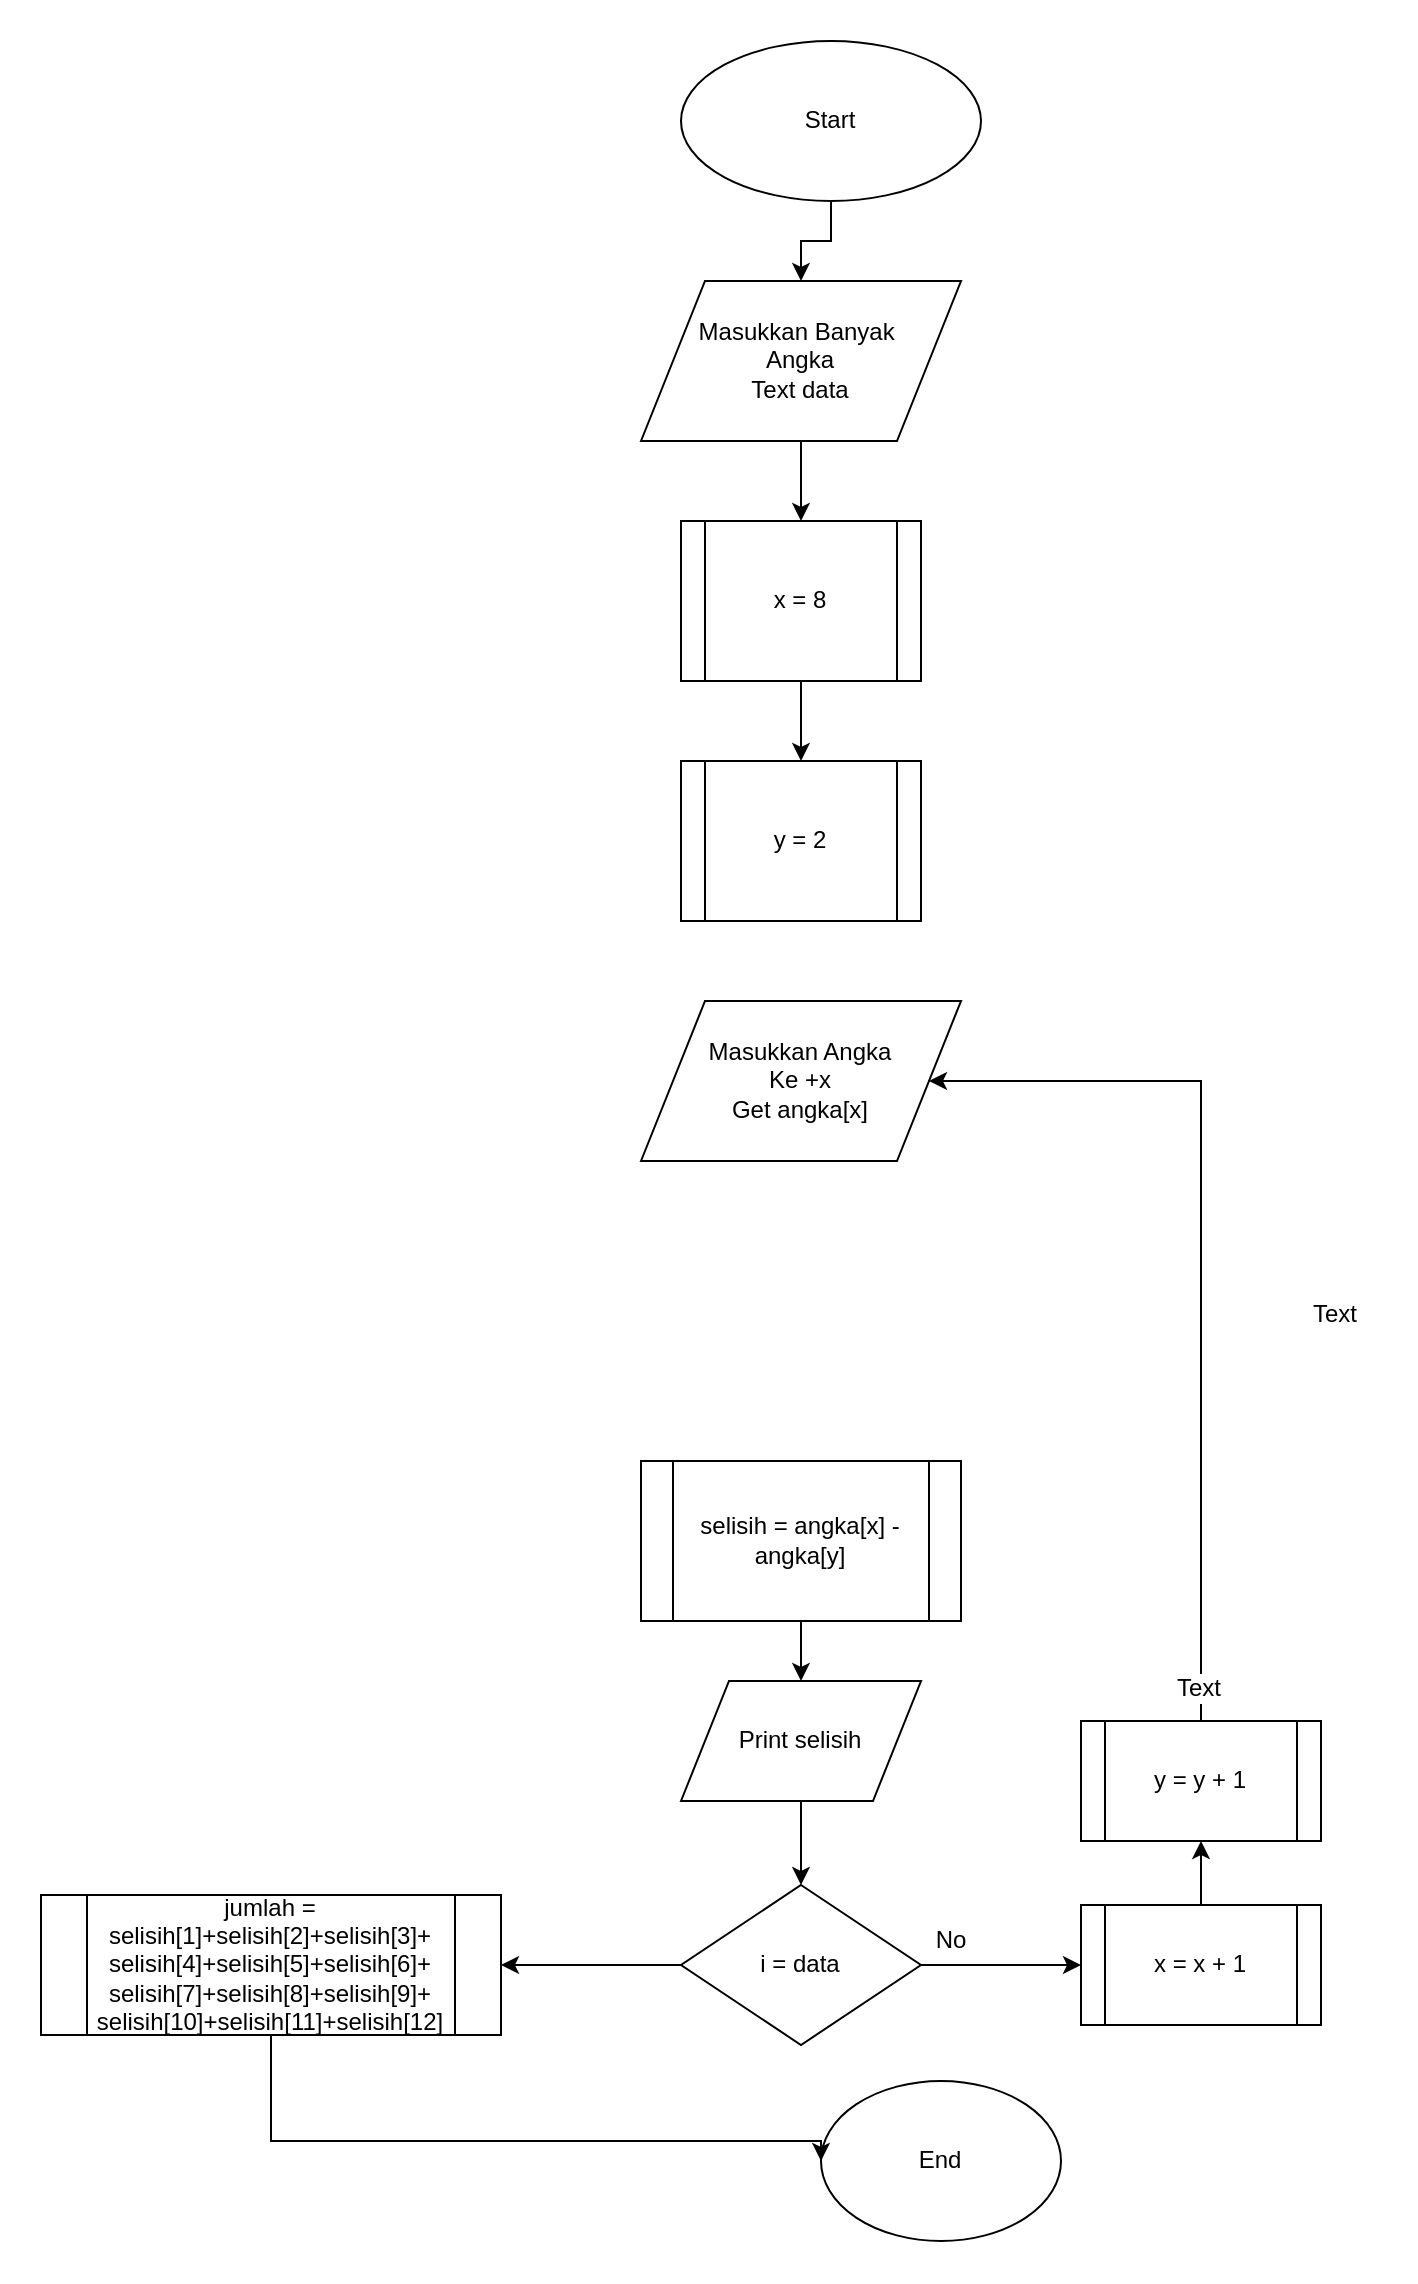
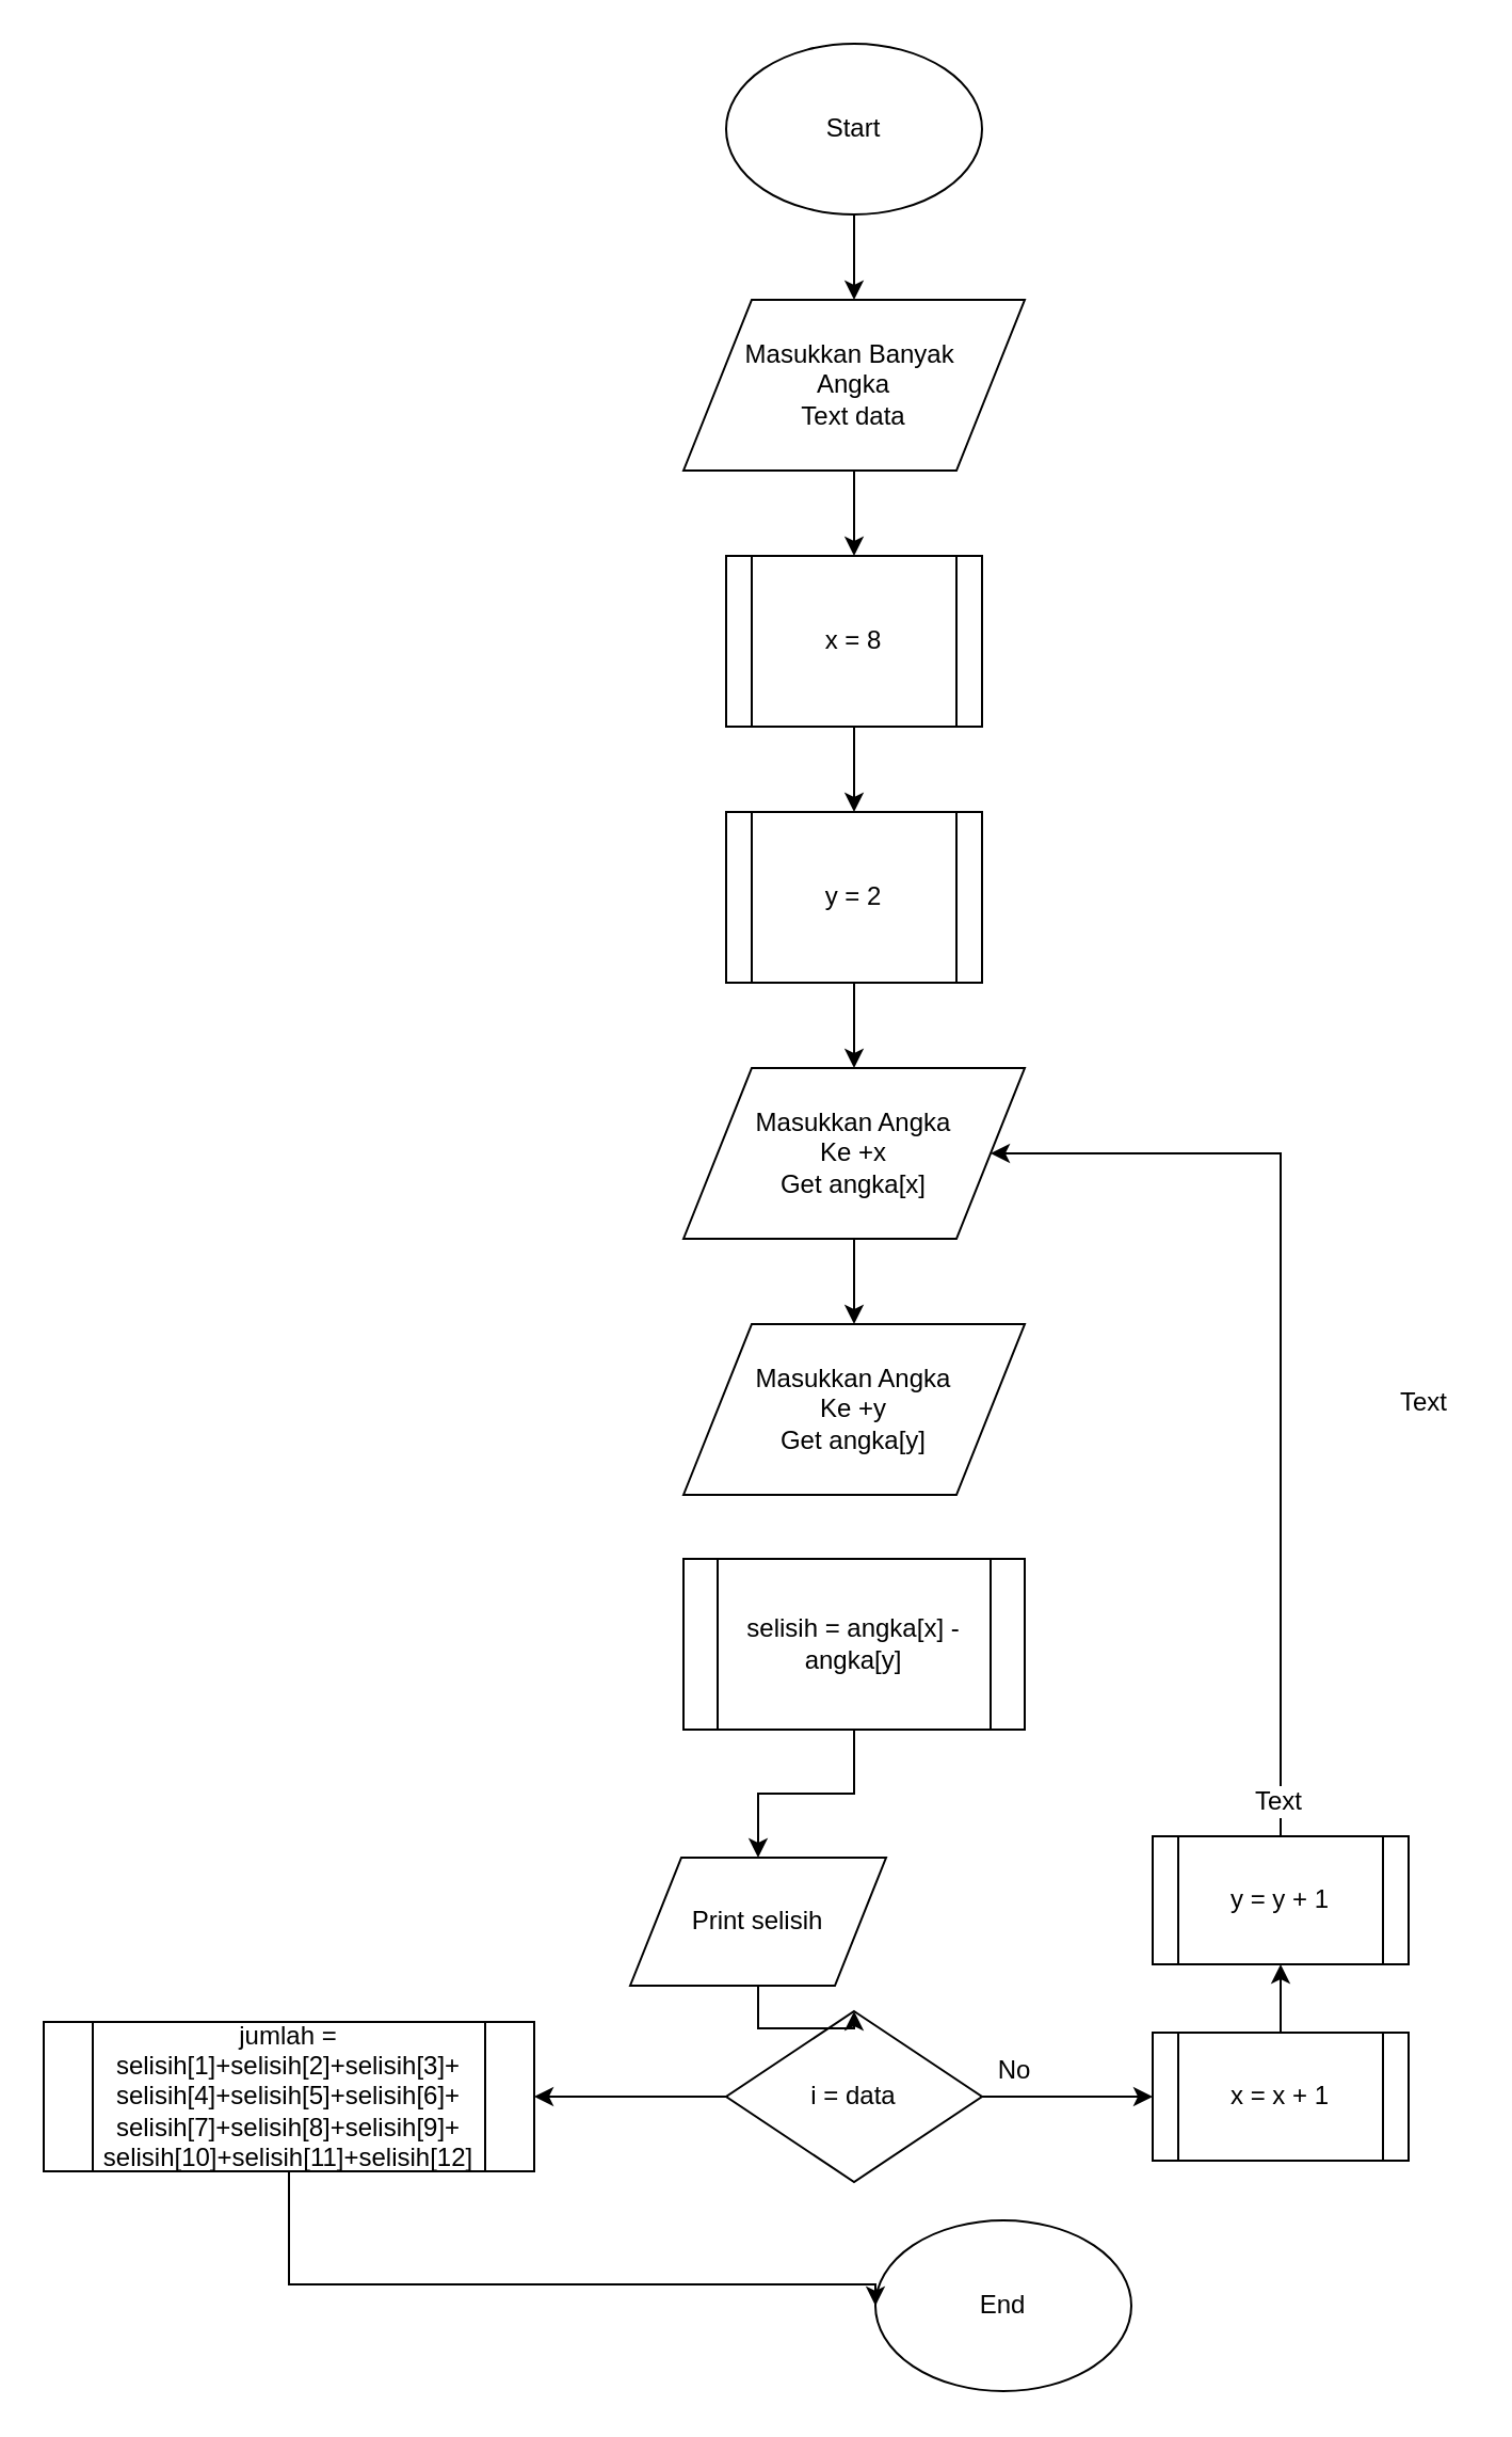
  <mxCell id="0" />
  <mxCell id="1" parent="0" />
  <mxCell id="2" value="" style="edgeStyle=orthogonalEdgeStyle;rounded=0;orthogonalLoop=1;jettySize=auto;html=1;" edge="1" parent="1" source="3" target="5"><mxGeometry relative="1" as="geometry" /></mxCell>
- <mxCell id="3" value="Start" style="ellipse;whiteSpace=wrap;html=1;" vertex="1" parent="1"><mxGeometry x="340" y="20" width="150" height="80" as="geometry" /></mxCell>
+ <mxCell id="3" value="Start" style="ellipse;whiteSpace=wrap;html=1;" vertex="1" parent="1"><mxGeometry x="340" y="20" width="120" height="80" as="geometry" /></mxCell>
  <mxCell id="4" value="" style="edgeStyle=orthogonalEdgeStyle;rounded=0;orthogonalLoop=1;jettySize=auto;html=1;" edge="1" parent="1" source="5" target="7"><mxGeometry relative="1" as="geometry" /></mxCell>
  <mxCell id="5" value="Masukkan Banyak&amp;nbsp;&lt;br&gt;Angka&lt;br&gt;Text data" style="shape=parallelogram;perimeter=parallelogramPerimeter;whiteSpace=wrap;html=1;" vertex="1" parent="1"><mxGeometry x="320" y="140" width="160" height="80" as="geometry" /></mxCell>
  <mxCell id="6" value="" style="edgeStyle=orthogonalEdgeStyle;rounded=0;orthogonalLoop=1;jettySize=auto;html=1;" edge="1" parent="1" source="7" target="9"><mxGeometry relative="1" as="geometry" /></mxCell>
  <mxCell id="7" value="x = 8" style="shape=process;whiteSpace=wrap;html=1;backgroundOutline=1;" vertex="1" parent="1"><mxGeometry x="340" y="260" width="120" height="80" as="geometry" /></mxCell>
+ <mxCell id="8" value="" style="edgeStyle=orthogonalEdgeStyle;rounded=0;orthogonalLoop=1;jettySize=auto;html=1;" edge="1" parent="1" source="9" target="11"><mxGeometry relative="1" as="geometry" /></mxCell>
  <mxCell id="9" value="y = 2" style="shape=process;whiteSpace=wrap;html=1;backgroundOutline=1;" vertex="1" parent="1"><mxGeometry x="340" y="380" width="120" height="80" as="geometry" /></mxCell>
+ <mxCell id="10" value="" style="edgeStyle=orthogonalEdgeStyle;rounded=0;orthogonalLoop=1;jettySize=auto;html=1;" edge="1" parent="1" source="11" target="12"><mxGeometry relative="1" as="geometry" /></mxCell>
  <mxCell id="11" value="Masukkan Angka&lt;br&gt;Ke +x&lt;br&gt;Get angka[x]" style="shape=parallelogram;perimeter=parallelogramPerimeter;whiteSpace=wrap;html=1;" vertex="1" parent="1"><mxGeometry x="320" y="500" width="160" height="80" as="geometry" /></mxCell>
+ <mxCell id="12" value="Masukkan Angka&lt;br&gt;Ke +y&lt;br&gt;Get angka[y]" style="shape=parallelogram;perimeter=parallelogramPerimeter;whiteSpace=wrap;html=1;" vertex="1" parent="1"><mxGeometry x="320" y="620" width="160" height="80" as="geometry" /></mxCell>
  <mxCell id="13" value="" style="edgeStyle=orthogonalEdgeStyle;rounded=0;orthogonalLoop=1;jettySize=auto;html=1;" edge="1" parent="1" source="14" target="26"><mxGeometry relative="1" as="geometry" /></mxCell>
  <mxCell id="14" value="selisih = angka[x] - angka[y]" style="shape=process;whiteSpace=wrap;html=1;backgroundOutline=1;" vertex="1" parent="1"><mxGeometry x="320" y="730" width="160" height="80" as="geometry" /></mxCell>
  <mxCell id="15" value="" style="edgeStyle=orthogonalEdgeStyle;rounded=0;orthogonalLoop=1;jettySize=auto;html=1;" edge="1" parent="1" source="17" target="20"><mxGeometry relative="1" as="geometry" /></mxCell>
  <mxCell id="16" style="edgeStyle=orthogonalEdgeStyle;rounded=0;orthogonalLoop=1;jettySize=auto;html=1;" edge="1" parent="1" source="17" target="28"><mxGeometry relative="1" as="geometry" /></mxCell>
  <mxCell id="17" value="i = data" style="rhombus;whiteSpace=wrap;html=1;" vertex="1" parent="1"><mxGeometry x="340" y="942" width="120" height="80" as="geometry" /></mxCell>
  <mxCell id="18" value="End" style="ellipse;whiteSpace=wrap;html=1;" vertex="1" parent="1"><mxGeometry x="410" y="1040" width="120" height="80" as="geometry" /></mxCell>
  <mxCell id="19" value="" style="edgeStyle=orthogonalEdgeStyle;rounded=0;orthogonalLoop=1;jettySize=auto;html=1;" edge="1" parent="1" source="20" target="23"><mxGeometry relative="1" as="geometry" /></mxCell>
  <mxCell id="20" value="x = x + 1" style="shape=process;whiteSpace=wrap;html=1;backgroundOutline=1;" vertex="1" parent="1"><mxGeometry x="540" y="952" width="120" height="60" as="geometry" /></mxCell>
  <mxCell id="21" style="edgeStyle=orthogonalEdgeStyle;rounded=0;orthogonalLoop=1;jettySize=auto;html=1;entryX=1;entryY=0.5;entryDx=0;entryDy=0;" edge="1" parent="1" source="23" target="11"><mxGeometry relative="1" as="geometry"><Array as="points"><mxPoint x="600" y="540" /></Array></mxGeometry></mxCell>
  <mxCell id="22" value="Text" style="text;html=1;align=center;verticalAlign=middle;resizable=0;points=[];labelBackgroundColor=#ffffff;" vertex="1" connectable="0" parent="21"><mxGeometry x="-0.925" y="2" relative="1" as="geometry"><mxPoint as="offset" /></mxGeometry></mxCell>
  <mxCell id="23" value="y = y + 1" style="shape=process;whiteSpace=wrap;html=1;backgroundOutline=1;" vertex="1" parent="1"><mxGeometry x="540" y="860" width="120" height="60" as="geometry" /></mxCell>
  <mxCell id="24" value="No" style="text;html=1;align=center;verticalAlign=middle;resizable=0;points=[];autosize=1;" vertex="1" parent="1"><mxGeometry x="460" y="960" width="30" height="20" as="geometry" /></mxCell>
  <mxCell id="25" style="edgeStyle=orthogonalEdgeStyle;rounded=0;orthogonalLoop=1;jettySize=auto;html=1;" edge="1" parent="1" source="26" target="17"><mxGeometry relative="1" as="geometry" /></mxCell>
- <mxCell id="26" value="Print selisih" style="shape=parallelogram;perimeter=parallelogramPerimeter;whiteSpace=wrap;html=1;" vertex="1" parent="1"><mxGeometry x="340" y="840" width="120" height="60" as="geometry" /></mxCell>
+ <mxCell id="26" value="Print selisih" style="shape=parallelogram;perimeter=parallelogramPerimeter;whiteSpace=wrap;html=1;" vertex="1" parent="1"><mxGeometry x="295" y="870" width="120" height="60" as="geometry" /></mxCell>
  <mxCell id="27" style="edgeStyle=orthogonalEdgeStyle;rounded=0;orthogonalLoop=1;jettySize=auto;html=1;entryX=0;entryY=0.5;entryDx=0;entryDy=0;" edge="1" parent="1" source="28" target="18"><mxGeometry relative="1" as="geometry"><Array as="points"><mxPoint x="135" y="1070" /></Array></mxGeometry></mxCell>
  <mxCell id="28" value="jumlah = selisih[1]+selisih[2]+selisih[3]+&lt;br&gt;selisih[4]+selisih[5]+selisih[6]+&lt;br&gt;selisih[7]+selisih[8]+selisih[9]+&lt;br&gt;selisih[10]+selisih[11]+selisih[12]" style="shape=process;whiteSpace=wrap;html=1;backgroundOutline=1;" vertex="1" parent="1"><mxGeometry x="20" y="947" width="230" height="70" as="geometry" /></mxCell>
  <mxCell id="29" value="Text" style="text;html=1;align=center;verticalAlign=middle;resizable=0;points=[];autosize=1;" vertex="1" parent="1"><mxGeometry x="647" y="647" width="40" height="20" as="geometry" /></mxCell>
